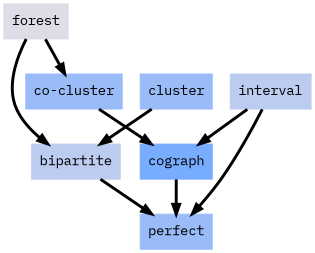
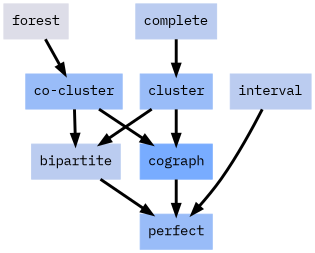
  digraph {
    fontname="IBM Plex Mono"
    node [color="#99bcf8" fontname="IBM Plex Mono" shape=box style=filled]
    edge [decorate=true fontname="IBM Plex Mono" lblstyle="above, sloped" penwidth=3.0 weight=100]
    n1 [color="#78acff" label=cograph]
    n2 [label=perfect]
    n3 [color="#bbccf0" label=bipartite]
+   n4 [color="#bbccf0" label=complete]
    n5 [label=cluster]
    n6 [label="co-cluster"]
    n7 [color="#bbccf0" label=interval]
    n8 [color="#dddde8" label=forest]
    n1 -> n2
    n3 -> n2
-   n7 -> n1
+   n4 -> n5
+   n5 -> n1
    n5 -> n3
    n6 -> n1
    n7 -> n2
-   n8 -> n3
+   n6 -> n3
    n8 -> n6
  }
